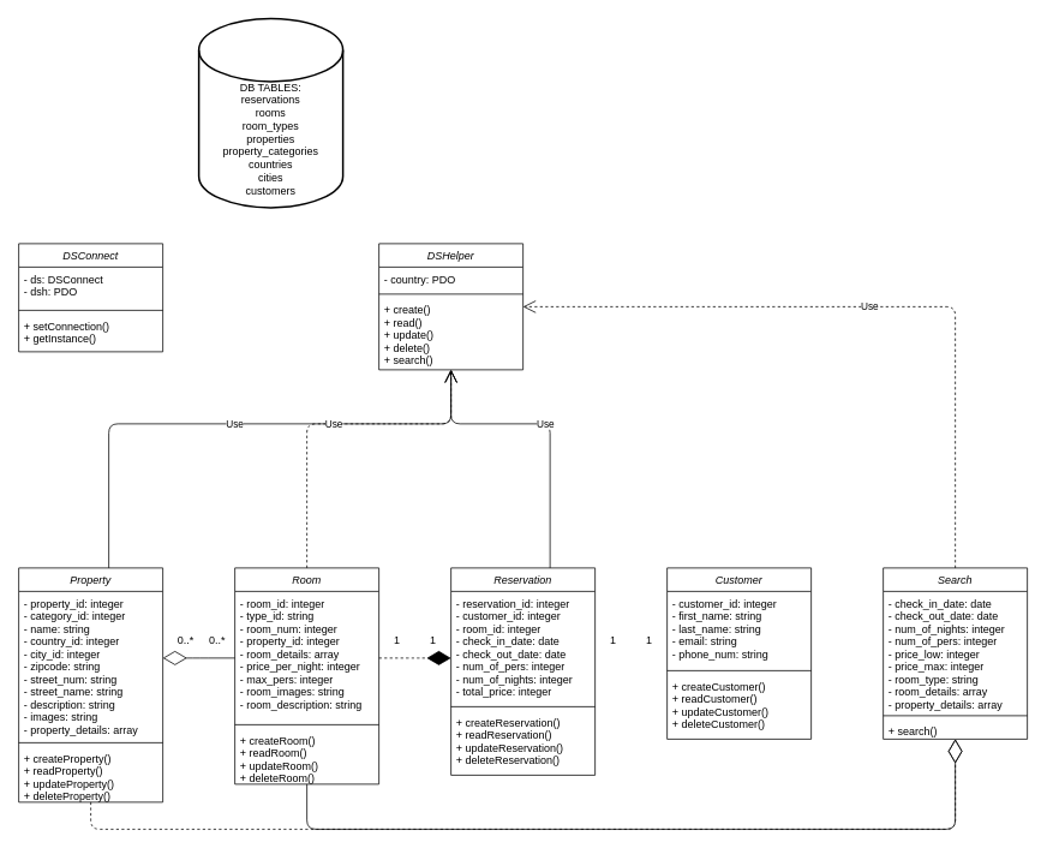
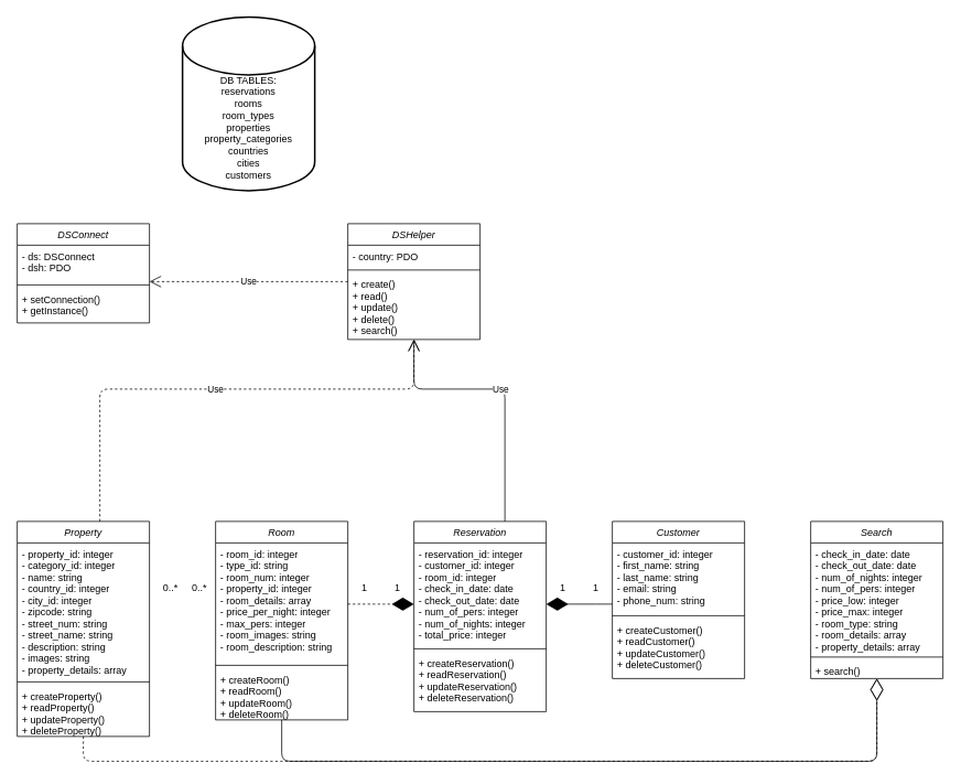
  <mxCell id="0" />
  <mxCell id="1" parent="0" />
  <mxCell id="2" value="DSHelper" style="swimlane;fontStyle=2;align=center;verticalAlign=top;childLayout=stackLayout;horizontal=1;startSize=26;horizontalStack=0;resizeParent=1;resizeLast=0;collapsible=1;marginBottom=0;rounded=0;shadow=0;strokeWidth=1;" parent="1" vertex="1"><mxGeometry x="420" y="270" width="160" height="140" as="geometry"><mxRectangle x="230" y="140" width="160" height="26" as="alternateBounds" /></mxGeometry></mxCell>
  <mxCell id="3" value="- country: PDO" style="text;align=left;verticalAlign=top;spacingLeft=4;spacingRight=4;overflow=hidden;rotatable=0;points=[[0,0.5],[1,0.5]];portConstraint=eastwest;" parent="2" vertex="1"><mxGeometry y="26" width="160" height="26" as="geometry" /></mxCell>
  <mxCell id="4" value="" style="line;html=1;strokeWidth=1;align=left;verticalAlign=middle;spacingTop=-1;spacingLeft=3;spacingRight=3;rotatable=0;labelPosition=right;points=[];portConstraint=eastwest;" parent="2" vertex="1"><mxGeometry y="52" width="160" height="8" as="geometry" /></mxCell>
  <mxCell id="5" value="+ create()&#10;+ read()&#10;+ update()&#10;+ delete()&#10;+ search()&#10;" style="text;align=left;verticalAlign=top;spacingLeft=4;spacingRight=4;overflow=hidden;rotatable=0;points=[[0,0.5],[1,0.5]];portConstraint=eastwest;" parent="2" vertex="1"><mxGeometry y="60" width="160" height="80" as="geometry" /></mxCell>
  <mxCell id="6" value="DSConnect" style="swimlane;fontStyle=2;align=center;verticalAlign=top;childLayout=stackLayout;horizontal=1;startSize=26;horizontalStack=0;resizeParent=1;resizeLast=0;collapsible=1;marginBottom=0;rounded=0;shadow=0;strokeWidth=1;" parent="1" vertex="1"><mxGeometry x="20" y="270" width="160" height="120" as="geometry"><mxRectangle x="230" y="140" width="160" height="26" as="alternateBounds" /></mxGeometry></mxCell>
  <mxCell id="7" value="- ds: DSConnect&#10;- dsh: PDO" style="text;align=left;verticalAlign=top;spacingLeft=4;spacingRight=4;overflow=hidden;rotatable=0;points=[[0,0.5],[1,0.5]];portConstraint=eastwest;" parent="6" vertex="1"><mxGeometry y="26" width="160" height="44" as="geometry" /></mxCell>
  <mxCell id="8" value="" style="line;html=1;strokeWidth=1;align=left;verticalAlign=middle;spacingTop=-1;spacingLeft=3;spacingRight=3;rotatable=0;labelPosition=right;points=[];portConstraint=eastwest;" parent="6" vertex="1"><mxGeometry y="70" width="160" height="8" as="geometry" /></mxCell>
  <mxCell id="9" value="+ setConnection()&#10;+ getInstance()" style="text;align=left;verticalAlign=top;spacingLeft=4;spacingRight=4;overflow=hidden;rotatable=0;points=[[0,0.5],[1,0.5]];portConstraint=eastwest;" parent="6" vertex="1"><mxGeometry y="78" width="160" height="42" as="geometry" /></mxCell>
  <mxCell id="10" value="&lt;br&gt;&lt;br&gt;&lt;br&gt;&lt;br&gt;DB TABLES:&lt;br&gt;reservations&lt;br&gt;rooms&lt;br&gt;room_types&lt;br&gt;properties&lt;br&gt;property_categories&lt;br&gt;countries&lt;br&gt;cities&lt;br&gt;customers" style="strokeWidth=2;html=1;shape=mxgraph.flowchart.database;whiteSpace=wrap;" vertex="1" parent="1"><mxGeometry x="220" y="20" width="160" height="210" as="geometry" /></mxCell>
  <mxCell id="11" value="Property" style="swimlane;fontStyle=2;align=center;verticalAlign=top;childLayout=stackLayout;horizontal=1;startSize=26;horizontalStack=0;resizeParent=1;resizeLast=0;collapsible=1;marginBottom=0;rounded=0;shadow=0;strokeWidth=1;" vertex="1" parent="1"><mxGeometry x="20" y="630" width="160" height="260" as="geometry"><mxRectangle x="230" y="140" width="160" height="26" as="alternateBounds" /></mxGeometry></mxCell>
  <mxCell id="12" value="- property_id: integer&#10;- category_id: integer&#10;- name: string&#10;- country_id: integer&#10;- city_id: integer&#10;- zipcode: string&#10;- street_num: string&#10;- street_name: string&#10;- description: string&#10;- images: string&#10;- property_details: array" style="text;align=left;verticalAlign=top;spacingLeft=4;spacingRight=4;overflow=hidden;rotatable=0;points=[[0,0.5],[1,0.5]];portConstraint=eastwest;" vertex="1" parent="11"><mxGeometry y="26" width="160" height="164" as="geometry" /></mxCell>
  <mxCell id="13" value="" style="line;html=1;strokeWidth=1;align=left;verticalAlign=middle;spacingTop=-1;spacingLeft=3;spacingRight=3;rotatable=0;labelPosition=right;points=[];portConstraint=eastwest;" vertex="1" parent="11"><mxGeometry y="190" width="160" height="8" as="geometry" /></mxCell>
  <mxCell id="14" value="+ createProperty()&#10;+ readProperty()&#10;+ updateProperty()&#10;+ deleteProperty()" style="text;align=left;verticalAlign=top;spacingLeft=4;spacingRight=4;overflow=hidden;rotatable=0;points=[[0,0.5],[1,0.5]];portConstraint=eastwest;" vertex="1" parent="11"><mxGeometry y="198" width="160" height="62" as="geometry" /></mxCell>
- <mxCell id="15" value="Use" style="endArrow=open;endSize=12;dashed=0;html=1;fontColor=#000000;strokeColor=#000000;edgeStyle=orthogonalEdgeStyle;" edge="1" parent="1" source="11" target="2"><mxGeometry width="160" relative="1" as="geometry"><mxPoint x="980" y="630" as="sourcePoint" /><mxPoint x="430" y="490" as="targetPoint" /><Array as="points"><mxPoint x="120" y="470" /></Array></mxGeometry></mxCell>
+ <mxCell id="15" value="Use" style="endArrow=open;endSize=12;dashed=1;html=1;fontColor=#000000;strokeColor=#000000;edgeStyle=orthogonalEdgeStyle;" edge="1" parent="1" source="11" target="2"><mxGeometry width="160" relative="1" as="geometry"><mxPoint x="980" y="630" as="sourcePoint" /><mxPoint x="430" y="490" as="targetPoint" /><Array as="points"><mxPoint x="120" y="470" /></Array></mxGeometry></mxCell>
  <mxCell id="16" value="Reservation&#10;" style="swimlane;fontStyle=2;align=center;verticalAlign=top;childLayout=stackLayout;horizontal=1;startSize=26;horizontalStack=0;resizeParent=1;resizeLast=0;collapsible=1;marginBottom=0;rounded=0;shadow=0;strokeWidth=1;" parent="1" vertex="1"><mxGeometry x="500" y="630" width="160" height="230" as="geometry"><mxRectangle x="230" y="140" width="160" height="26" as="alternateBounds" /></mxGeometry></mxCell>
  <mxCell id="17" value="- reservation_id: integer&#10;- customer_id: integer&#10;- room_id: integer&#10;- check_in_date: date&#10;- check_out_date: date&#10;- num_of_pers: integer&#10;- num_of_nights: integer&#10;- total_price: integer&#10;" style="text;align=left;verticalAlign=top;spacingLeft=4;spacingRight=4;overflow=hidden;rotatable=0;points=[[0,0.5],[1,0.5]];portConstraint=eastwest;" parent="16" vertex="1"><mxGeometry y="26" width="160" height="124" as="geometry" /></mxCell>
  <mxCell id="18" value="" style="line;html=1;strokeWidth=1;align=left;verticalAlign=middle;spacingTop=-1;spacingLeft=3;spacingRight=3;rotatable=0;labelPosition=right;points=[];portConstraint=eastwest;" parent="16" vertex="1"><mxGeometry y="150" width="160" height="8" as="geometry" /></mxCell>
  <mxCell id="19" value="+ createReservation()&#10;+ readReservation()&#10;+ updateReservation()&#10;+ deleteReservation()" style="text;align=left;verticalAlign=top;spacingLeft=4;spacingRight=4;overflow=hidden;rotatable=0;points=[[0,0.5],[1,0.5]];portConstraint=eastwest;" parent="16" vertex="1"><mxGeometry y="158" width="160" height="72" as="geometry" /></mxCell>
- <mxCell id="20" value="Use" style="endArrow=open;endSize=12;dashed=1;html=1;fontColor=#000000;strokeColor=#000000;edgeStyle=orthogonalEdgeStyle;" edge="1" parent="1" source="21" target="2"><mxGeometry width="160" relative="1" as="geometry"><mxPoint x="580" y="800" as="sourcePoint" /><mxPoint x="590" y="580" as="targetPoint" /><Array as="points"><mxPoint x="340" y="470" /></Array></mxGeometry></mxCell>
  <mxCell id="21" value="Room" style="swimlane;fontStyle=2;align=center;verticalAlign=top;childLayout=stackLayout;horizontal=1;startSize=26;horizontalStack=0;resizeParent=1;resizeLast=0;collapsible=1;marginBottom=0;rounded=0;shadow=0;strokeWidth=1;" vertex="1" parent="1"><mxGeometry x="260" y="630" width="160" height="240" as="geometry"><mxRectangle x="230" y="140" width="160" height="26" as="alternateBounds" /></mxGeometry></mxCell>
  <mxCell id="22" value="- room_id: integer&#10;- type_id: string&#10;- room_num: integer&#10;- property_id: integer&#10;- room_details: array&#10;- price_per_night: integer&#10;- max_pers: integer&#10;- room_images: string&#10;- room_description: string&#10;&#10;" style="text;align=left;verticalAlign=top;spacingLeft=4;spacingRight=4;overflow=hidden;rotatable=0;points=[[0,0.5],[1,0.5]];portConstraint=eastwest;" vertex="1" parent="21"><mxGeometry y="26" width="160" height="144" as="geometry" /></mxCell>
  <mxCell id="23" value="" style="line;html=1;strokeWidth=1;align=left;verticalAlign=middle;spacingTop=-1;spacingLeft=3;spacingRight=3;rotatable=0;labelPosition=right;points=[];portConstraint=eastwest;" vertex="1" parent="21"><mxGeometry y="170" width="160" height="8" as="geometry" /></mxCell>
  <mxCell id="24" value="+ createRoom()&#10;+ readRoom()&#10;+ updateRoom()&#10;+ deleteRoom()" style="text;align=left;verticalAlign=top;spacingLeft=4;spacingRight=4;overflow=hidden;rotatable=0;points=[[0,0.5],[1,0.5]];portConstraint=eastwest;" vertex="1" parent="21"><mxGeometry y="178" width="160" height="62" as="geometry" /></mxCell>
  <mxCell id="25" value="Customer" style="swimlane;fontStyle=2;align=center;verticalAlign=top;childLayout=stackLayout;horizontal=1;startSize=26;horizontalStack=0;resizeParent=1;resizeLast=0;collapsible=1;marginBottom=0;rounded=0;shadow=0;strokeWidth=1;" vertex="1" parent="1"><mxGeometry x="740" y="630" width="160" height="190" as="geometry"><mxRectangle x="230" y="140" width="160" height="26" as="alternateBounds" /></mxGeometry></mxCell>
  <mxCell id="26" value="- customer_id: integer&#10;- first_name: string&#10;- last_name: string&#10;- email: string&#10;- phone_num: string" style="text;align=left;verticalAlign=top;spacingLeft=4;spacingRight=4;overflow=hidden;rotatable=0;points=[[0,0.5],[1,0.5]];portConstraint=eastwest;" vertex="1" parent="25"><mxGeometry y="26" width="160" height="84" as="geometry" /></mxCell>
  <mxCell id="27" value="" style="line;html=1;strokeWidth=1;align=left;verticalAlign=middle;spacingTop=-1;spacingLeft=3;spacingRight=3;rotatable=0;labelPosition=right;points=[];portConstraint=eastwest;" vertex="1" parent="25"><mxGeometry y="110" width="160" height="8" as="geometry" /></mxCell>
  <mxCell id="28" value="+ createCustomer()&#10;+ readCustomer()&#10;+ updateCustomer()&#10;+ deleteCustomer()" style="text;align=left;verticalAlign=top;spacingLeft=4;spacingRight=4;overflow=hidden;rotatable=0;points=[[0,0.5],[1,0.5]];portConstraint=eastwest;" vertex="1" parent="25"><mxGeometry y="118" width="160" height="62" as="geometry" /></mxCell>
+ <mxCell id="29" value="" style="endArrow=diamondThin;endFill=1;endSize=24;html=1;strokeColor=#000000;fontColor=#000000;edgeStyle=orthogonalEdgeStyle;" edge="1" parent="1" source="25" target="16"><mxGeometry width="160" relative="1" as="geometry"><mxPoint x="320" y="1200" as="sourcePoint" /><mxPoint x="480" y="1200" as="targetPoint" /><Array as="points"><mxPoint x="730" y="730" /><mxPoint x="730" y="730" /></Array></mxGeometry></mxCell>
  <mxCell id="30" value="Use" style="endArrow=open;endSize=12;dashed=0;html=1;fontColor=#000000;strokeColor=#000000;edgeStyle=orthogonalEdgeStyle;" edge="1" parent="1" source="16" target="2"><mxGeometry width="160" relative="1" as="geometry"><mxPoint x="581" y="830" as="sourcePoint" /><mxPoint x="591" y="430" as="targetPoint" /><Array as="points"><mxPoint x="610" y="470" /></Array></mxGeometry></mxCell>
  <mxCell id="31" value="Search" style="swimlane;fontStyle=2;align=center;verticalAlign=top;childLayout=stackLayout;horizontal=1;startSize=26;horizontalStack=0;resizeParent=1;resizeLast=0;collapsible=1;marginBottom=0;rounded=0;shadow=0;strokeWidth=1;" vertex="1" parent="1"><mxGeometry x="980" y="630" width="160" height="190" as="geometry"><mxRectangle x="230" y="140" width="160" height="26" as="alternateBounds" /></mxGeometry></mxCell>
  <mxCell id="32" value="- check_in_date: date&#10;- check_out_date: date&#10;- num_of_nights: integer&#10;- num_of_pers: integer&#10;- price_low: integer&#10;- price_max: integer&#10;- room_type: string&#10;- room_details: array&#10;- property_details: array&#10;" style="text;align=left;verticalAlign=top;spacingLeft=4;spacingRight=4;overflow=hidden;rotatable=0;points=[[0,0.5],[1,0.5]];portConstraint=eastwest;" vertex="1" parent="31"><mxGeometry y="26" width="160" height="134" as="geometry" /></mxCell>
  <mxCell id="33" value="" style="line;html=1;strokeWidth=1;align=left;verticalAlign=middle;spacingTop=-1;spacingLeft=3;spacingRight=3;rotatable=0;labelPosition=right;points=[];portConstraint=eastwest;" vertex="1" parent="31"><mxGeometry y="160" width="160" height="8" as="geometry" /></mxCell>
  <mxCell id="34" value="+ search()" style="text;align=left;verticalAlign=top;spacingLeft=4;spacingRight=4;overflow=hidden;rotatable=0;points=[[0,0.5],[1,0.5]];portConstraint=eastwest;" vertex="1" parent="31"><mxGeometry y="168" width="160" height="22" as="geometry" /></mxCell>
- <mxCell id="35" value="Use" style="endArrow=open;endSize=12;dashed=1;html=1;fontColor=#000000;strokeColor=#000000;edgeStyle=orthogonalEdgeStyle;" edge="1" parent="1" source="31" target="2"><mxGeometry width="160" relative="1" as="geometry"><mxPoint x="820.588" y="640" as="sourcePoint" /><mxPoint x="510" y="420" as="targetPoint" /><Array as="points"><mxPoint x="1060" y="340" /></Array></mxGeometry></mxCell>
  <mxCell id="36" value="" style="endArrow=diamondThin;endFill=1;endSize=24;html=1;strokeColor=#000000;fontColor=#000000;edgeStyle=orthogonalEdgeStyle;dashed=1;" edge="1" parent="1" source="21" target="16"><mxGeometry width="160" relative="1" as="geometry"><mxPoint x="490" y="880" as="sourcePoint" /><mxPoint x="410" y="880" as="targetPoint" /><Array as="points"><mxPoint x="460" y="730" /><mxPoint x="460" y="730" /></Array></mxGeometry></mxCell>
- <mxCell id="37" value="" style="endArrow=diamondThin;endFill=0;endSize=24;html=1;strokeColor=#000000;fontColor=#000000;edgeStyle=orthogonalEdgeStyle;" edge="1" parent="1" source="21" target="11"><mxGeometry width="160" relative="1" as="geometry"><mxPoint x="20" y="930" as="sourcePoint" /><mxPoint x="180" y="930" as="targetPoint" /><Array as="points"><mxPoint x="220" y="730" /><mxPoint x="220" y="730" /></Array></mxGeometry></mxCell>
  <mxCell id="38" value="" style="endArrow=diamondThin;endFill=0;endSize=24;html=1;strokeColor=#000000;fontColor=#000000;edgeStyle=orthogonalEdgeStyle;" edge="1" parent="1" source="21" target="31"><mxGeometry width="160" relative="1" as="geometry"><mxPoint x="570" y="1000" as="sourcePoint" /><mxPoint x="490" y="1000" as="targetPoint" /><Array as="points"><mxPoint x="340" y="920" /><mxPoint x="1060" y="920" /></Array></mxGeometry></mxCell>
  <mxCell id="39" value="" style="endArrow=diamondThin;endFill=0;endSize=24;html=1;strokeColor=#000000;fontColor=#000000;edgeStyle=orthogonalEdgeStyle;dashed=1;" edge="1" parent="1" source="11" target="31"><mxGeometry width="160" relative="1" as="geometry"><mxPoint x="690" y="940" as="sourcePoint" /><mxPoint x="610" y="940" as="targetPoint" /><Array as="points"><mxPoint x="100" y="920" /><mxPoint x="1060" y="920" /></Array></mxGeometry></mxCell>
+ <mxCell id="40" value="Use" style="endArrow=open;endSize=12;dashed=1;html=1;fontColor=#000000;strokeColor=#000000;edgeStyle=orthogonalEdgeStyle;" edge="1" parent="1" source="2" target="6"><mxGeometry width="160" relative="1" as="geometry"><mxPoint x="710.593" y="619.88" as="sourcePoint" /><mxPoint x="230.24" y="329.998" as="targetPoint" /><Array as="points"><mxPoint x="300" y="340" /><mxPoint x="300" y="340" /></Array></mxGeometry></mxCell>
  <mxCell id="41" value="1" style="text;html=1;align=center;verticalAlign=middle;resizable=0;points=[];autosize=1;fontColor=#000000;" vertex="1" parent="1"><mxGeometry x="670" y="700" width="20" height="20" as="geometry" /></mxCell>
  <mxCell id="42" value="1" style="text;html=1;align=center;verticalAlign=middle;resizable=0;points=[];autosize=1;fontColor=#000000;" vertex="1" parent="1"><mxGeometry x="710" y="700" width="20" height="20" as="geometry" /></mxCell>
  <mxCell id="43" value="1" style="text;html=1;align=center;verticalAlign=middle;resizable=0;points=[];autosize=1;fontColor=#000000;" vertex="1" parent="1"><mxGeometry x="470" y="700" width="20" height="20" as="geometry" /></mxCell>
  <mxCell id="44" value="1" style="text;html=1;align=center;verticalAlign=middle;resizable=0;points=[];autosize=1;fontColor=#000000;" vertex="1" parent="1"><mxGeometry x="430" y="700" width="20" height="20" as="geometry" /></mxCell>
  <mxCell id="45" value="0..*" style="text;html=1;align=center;verticalAlign=middle;resizable=0;points=[];autosize=1;fontColor=#000000;" vertex="1" parent="1"><mxGeometry x="225" y="700" width="30" height="20" as="geometry" /></mxCell>
  <mxCell id="46" value="0..*" style="text;html=1;align=center;verticalAlign=middle;resizable=0;points=[];autosize=1;fontColor=#000000;" vertex="1" parent="1"><mxGeometry x="190" y="700" width="30" height="20" as="geometry" /></mxCell>
